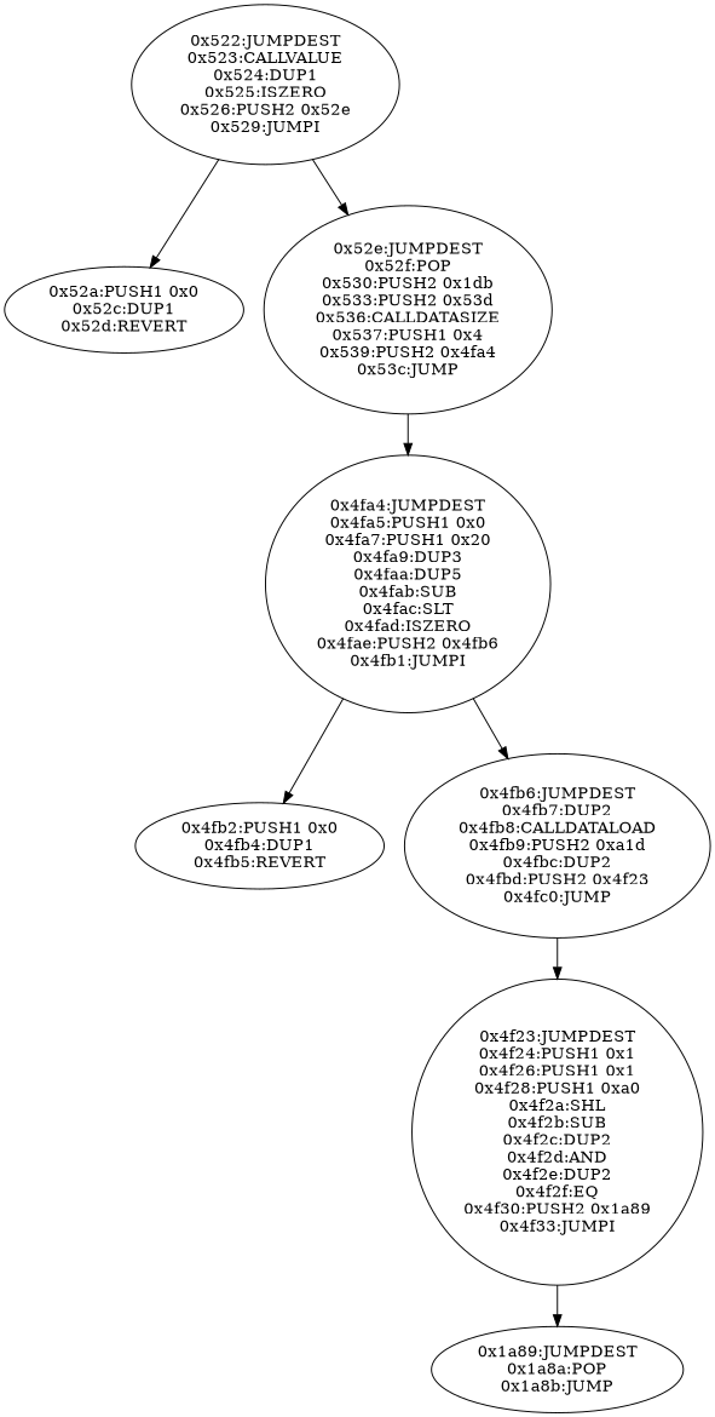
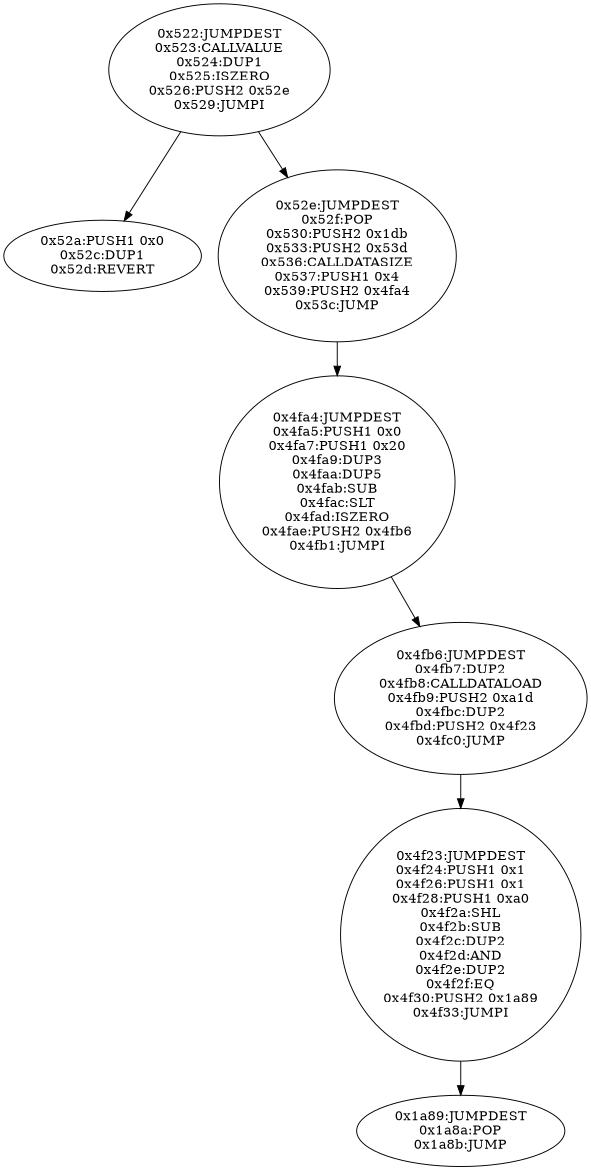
  digraph {
    n1 [label="0x522:JUMPDEST\n0x523:CALLVALUE\n0x524:DUP1\n0x525:ISZERO\n0x526:PUSH2 0x52e\n0x529:JUMPI"]
    n2 [label="0x52a:PUSH1 0x0\n0x52c:DUP1\n0x52d:REVERT"]
    n3 [label="0x52e:JUMPDEST\n0x52f:POP\n0x530:PUSH2 0x1db\n0x533:PUSH2 0x53d\n0x536:CALLDATASIZE\n0x537:PUSH1 0x4\n0x539:PUSH2 0x4fa4\n0x53c:JUMP"]
    n4 [label="0x4fa4:JUMPDEST\n0x4fa5:PUSH1 0x0\n0x4fa7:PUSH1 0x20\n0x4fa9:DUP3\n0x4faa:DUP5\n0x4fab:SUB\n0x4fac:SLT\n0x4fad:ISZERO\n0x4fae:PUSH2 0x4fb6\n0x4fb1:JUMPI"]
-   n5 [label="0x4fb2:PUSH1 0x0\n0x4fb4:DUP1\n0x4fb5:REVERT"]
    n6 [label="0x4fb6:JUMPDEST\n0x4fb7:DUP2\n0x4fb8:CALLDATALOAD\n0x4fb9:PUSH2 0xa1d\n0x4fbc:DUP2\n0x4fbd:PUSH2 0x4f23\n0x4fc0:JUMP"]
    n7 [label="0x4f23:JUMPDEST\n0x4f24:PUSH1 0x1\n0x4f26:PUSH1 0x1\n0x4f28:PUSH1 0xa0\n0x4f2a:SHL\n0x4f2b:SUB\n0x4f2c:DUP2\n0x4f2d:AND\n0x4f2e:DUP2\n0x4f2f:EQ\n0x4f30:PUSH2 0x1a89\n0x4f33:JUMPI"]
    n8 [label="0x1a89:JUMPDEST\n0x1a8a:POP\n0x1a8b:JUMP"]
    n1 -> n2
    n1 -> n3
    n3 -> n4
-   n4 -> n5
    n4 -> n6
    n6 -> n7
    n7 -> n8
  }
